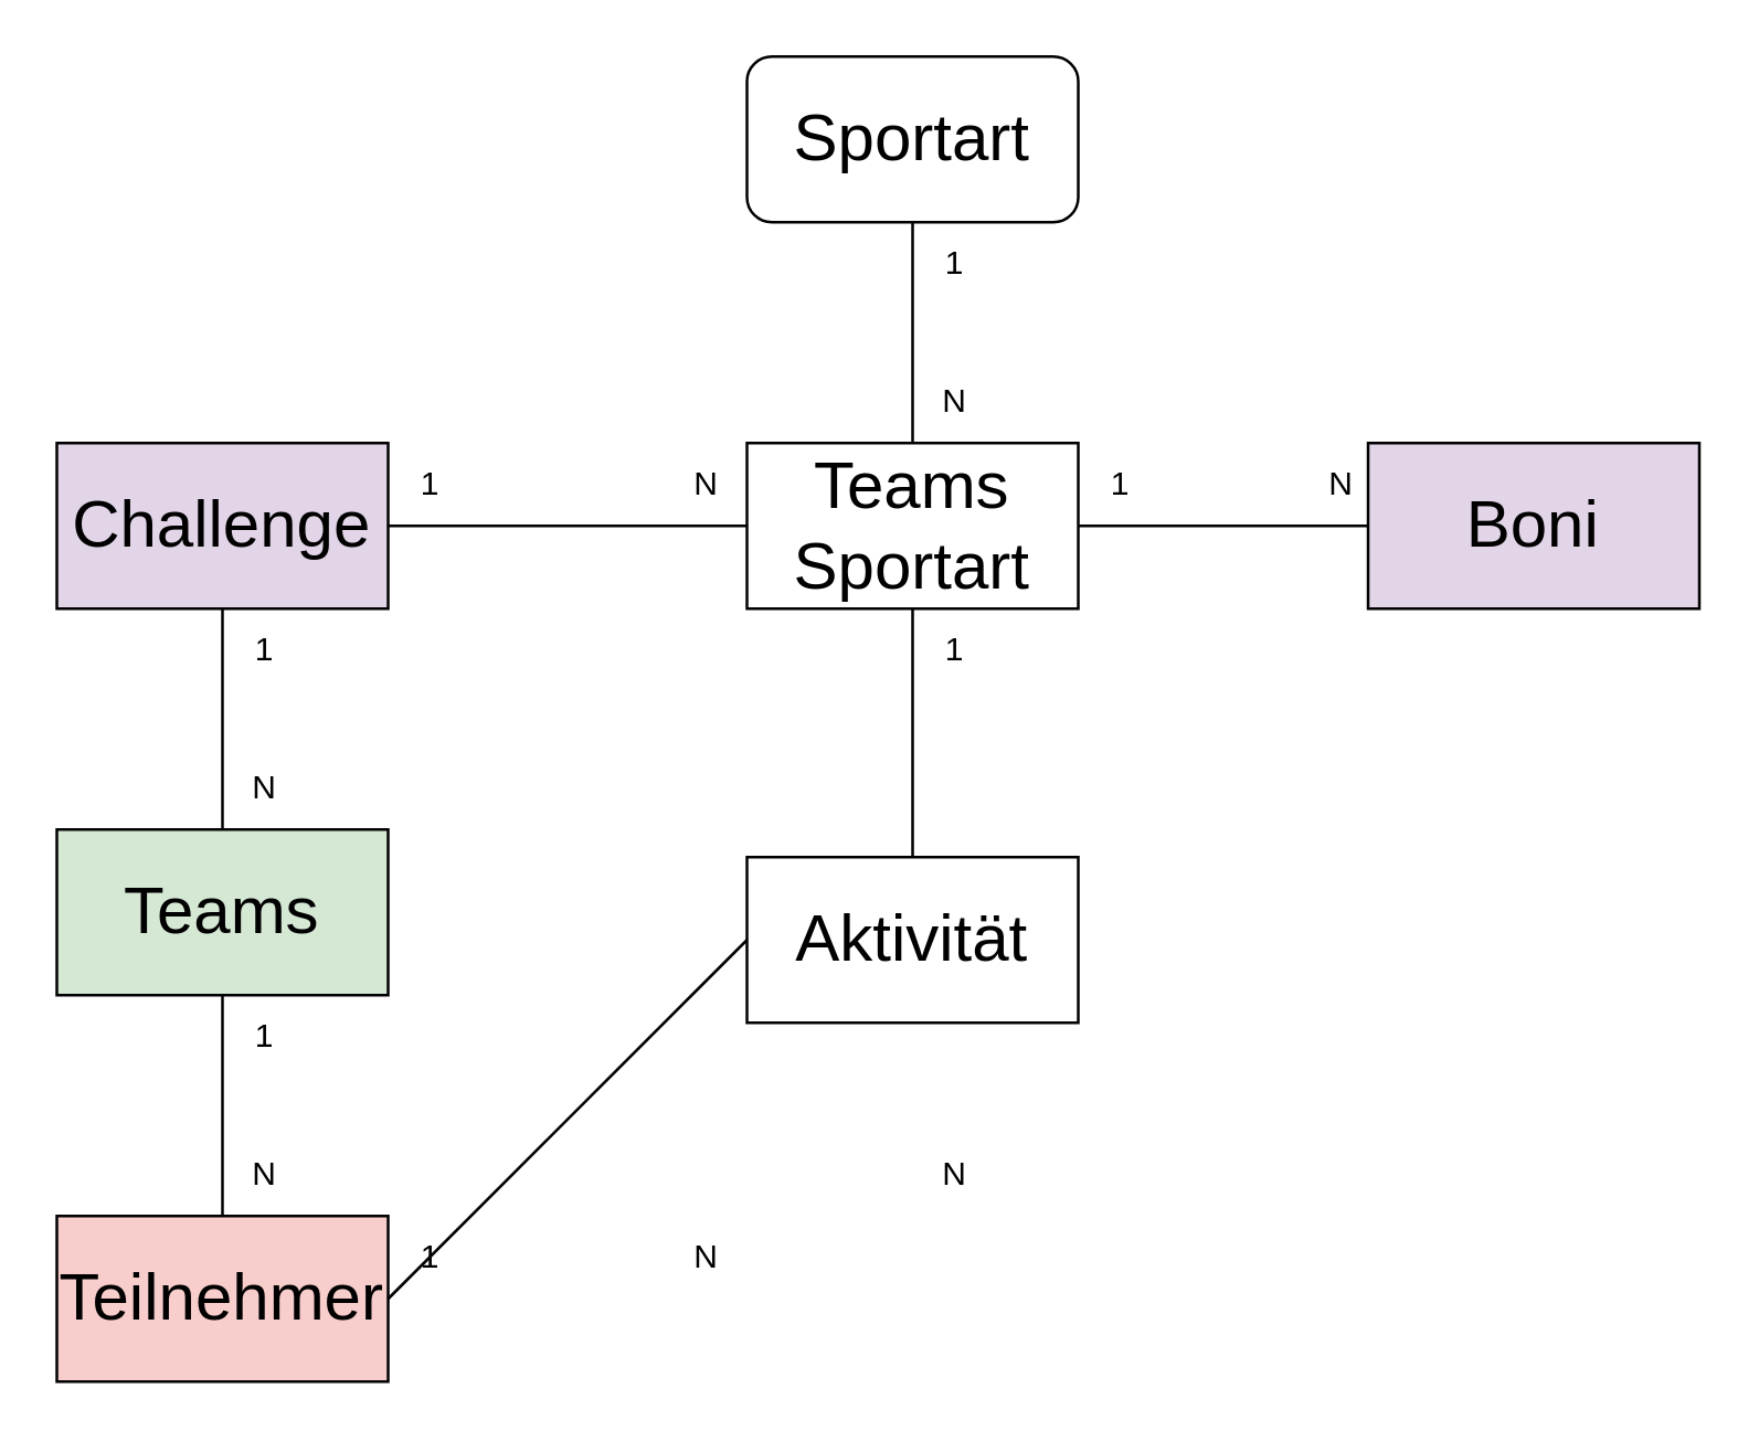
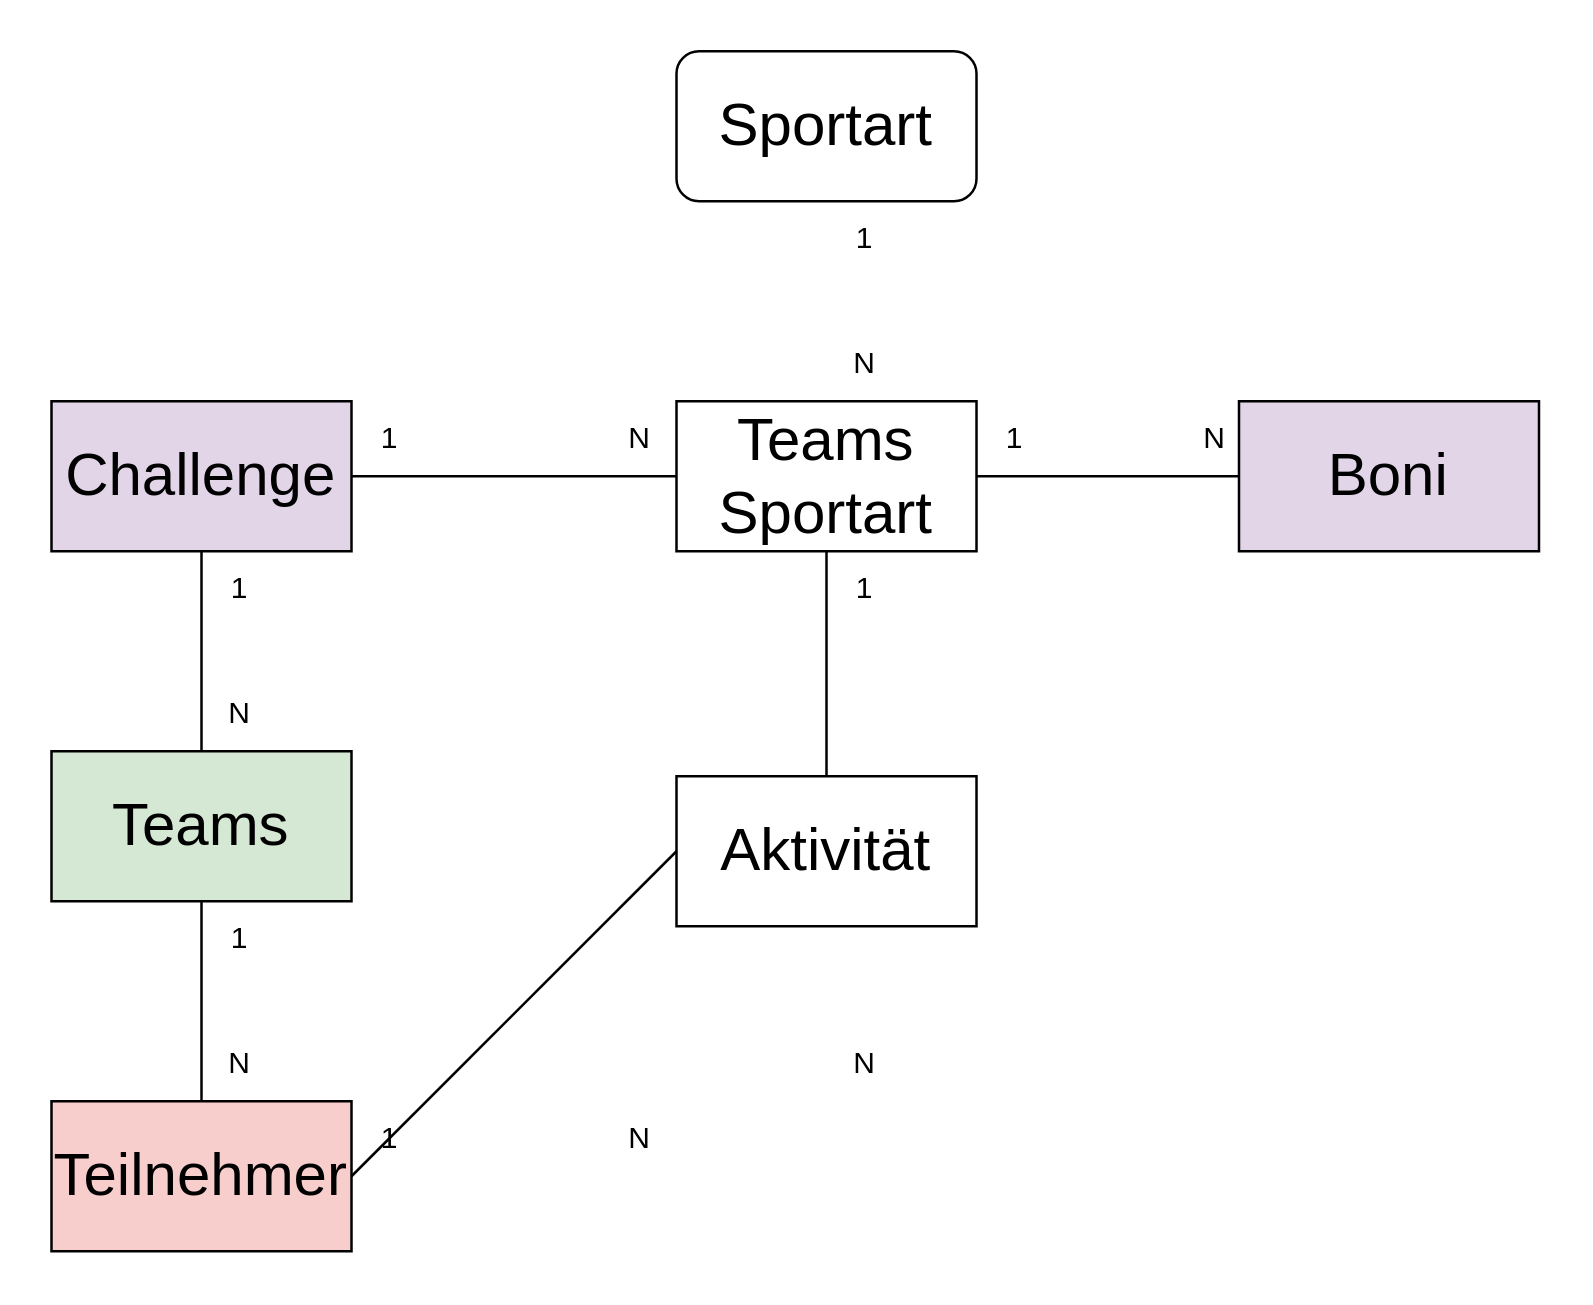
  <mxCell id="0" />
  <mxCell id="1" parent="0" />
  <mxCell id="2" value="&lt;font style=&quot;font-size: 24px;&quot;&gt;Sportart&lt;/font&gt;" style="whiteSpace=wrap;html=1;rounded=1;" parent="1" vertex="1"><mxGeometry x="270" y="20" width="120" height="60" as="geometry" /></mxCell>
  <mxCell id="3" value="N" style="text;html=1;align=center;verticalAlign=middle;resizable=0;points=[];autosize=1;strokeColor=none;fillColor=none;" parent="1" vertex="1"><mxGeometry x="80" y="410" width="30" height="30" as="geometry" /></mxCell>
  <mxCell id="4" value="N" style="text;html=1;align=center;verticalAlign=middle;resizable=0;points=[];autosize=1;strokeColor=none;fillColor=none;" parent="1" vertex="1"><mxGeometry x="80" y="270" width="30" height="30" as="geometry" /></mxCell>
  <mxCell id="5" value="N" style="text;html=1;align=center;verticalAlign=middle;resizable=0;points=[];autosize=1;strokeColor=none;fillColor=none;" parent="1" vertex="1"><mxGeometry x="240" y="160" width="30" height="30" as="geometry" /></mxCell>
  <mxCell id="6" value="N" style="text;html=1;align=center;verticalAlign=middle;resizable=0;points=[];autosize=1;strokeColor=none;fillColor=none;" parent="1" vertex="1"><mxGeometry x="330" y="130" width="30" height="30" as="geometry" /></mxCell>
  <mxCell id="7" value="N" style="text;html=1;align=center;verticalAlign=middle;resizable=0;points=[];autosize=1;strokeColor=none;fillColor=none;" parent="1" vertex="1"><mxGeometry x="470" y="160" width="30" height="30" as="geometry" /></mxCell>
  <mxCell id="8" value="N" style="text;html=1;align=center;verticalAlign=middle;resizable=0;points=[];autosize=1;strokeColor=none;fillColor=none;" parent="1" vertex="1"><mxGeometry x="240" y="440" width="30" height="30" as="geometry" /></mxCell>
  <mxCell id="9" value="N" style="text;html=1;align=center;verticalAlign=middle;resizable=0;points=[];autosize=1;strokeColor=none;fillColor=none;" parent="1" vertex="1"><mxGeometry x="330" y="410" width="30" height="30" as="geometry" /></mxCell>
  <mxCell id="10" value="1" style="text;html=1;align=center;verticalAlign=middle;resizable=0;points=[];autosize=1;strokeColor=none;fillColor=none;" parent="1" vertex="1"><mxGeometry x="330" y="80" width="30" height="30" as="geometry" /></mxCell>
  <mxCell id="11" value="1" style="text;html=1;align=center;verticalAlign=middle;resizable=0;points=[];autosize=1;strokeColor=none;fillColor=none;" parent="1" vertex="1"><mxGeometry x="390" y="160" width="30" height="30" as="geometry" /></mxCell>
  <mxCell id="12" value="1" style="text;html=1;align=center;verticalAlign=middle;resizable=0;points=[];autosize=1;strokeColor=none;fillColor=none;" parent="1" vertex="1"><mxGeometry x="330" y="220" width="30" height="30" as="geometry" /></mxCell>
  <mxCell id="13" value="1" style="text;html=1;align=center;verticalAlign=middle;resizable=0;points=[];autosize=1;strokeColor=none;fillColor=none;" parent="1" vertex="1"><mxGeometry x="140" y="160" width="30" height="30" as="geometry" /></mxCell>
  <mxCell id="14" value="1" style="text;html=1;align=center;verticalAlign=middle;resizable=0;points=[];autosize=1;strokeColor=none;fillColor=none;" parent="1" vertex="1"><mxGeometry x="80" y="220" width="30" height="30" as="geometry" /></mxCell>
  <mxCell id="15" value="1" style="text;html=1;align=center;verticalAlign=middle;resizable=0;points=[];autosize=1;strokeColor=none;fillColor=none;" parent="1" vertex="1"><mxGeometry x="80" y="360" width="30" height="30" as="geometry" /></mxCell>
  <mxCell id="16" value="1" style="text;html=1;align=center;verticalAlign=middle;resizable=0;points=[];autosize=1;strokeColor=none;fillColor=none;" parent="1" vertex="1"><mxGeometry x="140" y="440" width="30" height="30" as="geometry" /></mxCell>
  <mxCell id="17" value="&lt;font style=&quot;font-size: 24px;&quot;&gt;Teams Sportart&lt;/font&gt;" style="whiteSpace=wrap;html=1;" parent="1" vertex="1"><mxGeometry x="270" y="160" width="120" height="60" as="geometry" /></mxCell>
  <mxCell id="18" value="&lt;font style=&quot;font-size: 24px;&quot;&gt;Teams&lt;/font&gt;" style="whiteSpace=wrap;html=1;fillColor=#d5e8d4;" parent="1" vertex="1"><mxGeometry x="20" y="300" width="120" height="60" as="geometry" /></mxCell>
  <mxCell id="19" value="&lt;font style=&quot;font-size: 24px;&quot;&gt;Boni&lt;/font&gt;" style="whiteSpace=wrap;html=1;fillColor=#e1d5e7;" parent="1" vertex="1"><mxGeometry x="495" y="160" width="120" height="60" as="geometry" /></mxCell>
  <mxCell id="20" value="&lt;font style=&quot;font-size: 24px;&quot;&gt;Challenge&lt;/font&gt;" style="whiteSpace=wrap;html=1;fillColor=#e1d5e7;" parent="1" vertex="1"><mxGeometry x="20" y="160" width="120" height="60" as="geometry" /></mxCell>
  <mxCell id="21" value="&lt;font style=&quot;font-size: 24px;&quot;&gt;Aktivität&lt;/font&gt;" style="whiteSpace=wrap;html=1;" parent="1" vertex="1"><mxGeometry x="270" y="310" width="120" height="60" as="geometry" /></mxCell>
  <mxCell id="22" value="&lt;font style=&quot;font-size: 24px;&quot;&gt;Teilnehmer&lt;/font&gt;" style="whiteSpace=wrap;html=1;fillColor=#f8cecc;" parent="1" vertex="1"><mxGeometry x="20" y="440" width="120" height="60" as="geometry" /></mxCell>
  <mxCell id="23" value="" style="endArrow=none;html=1;rounded=0;exitX=0.5;exitY=0;exitDx=0;exitDy=0;" parent="1" source="21" edge="1"><mxGeometry width="50" height="50" relative="1" as="geometry"><mxPoint x="280" y="270" as="sourcePoint" /><mxPoint x="330" y="220" as="targetPoint" /></mxGeometry></mxCell>
  <mxCell id="24" value="" style="endArrow=none;html=1;rounded=0;entryX=0;entryY=0.5;entryDx=0;entryDy=0;" parent="1" target="21" edge="1"><mxGeometry width="50" height="50" relative="1" as="geometry"><mxPoint x="140" y="470" as="sourcePoint" /><mxPoint x="190" y="420" as="targetPoint" /></mxGeometry></mxCell>
  <mxCell id="25" value="" style="endArrow=none;html=1;rounded=0;exitX=0.5;exitY=0;exitDx=0;exitDy=0;" parent="1" source="22" edge="1"><mxGeometry width="50" height="50" relative="1" as="geometry"><mxPoint x="30" y="410" as="sourcePoint" /><mxPoint x="80" y="360" as="targetPoint" /></mxGeometry></mxCell>
  <mxCell id="26" value="" style="endArrow=none;html=1;rounded=0;exitX=0.5;exitY=0;exitDx=0;exitDy=0;" parent="1" source="18" edge="1"><mxGeometry width="50" height="50" relative="1" as="geometry"><mxPoint x="30" y="270" as="sourcePoint" /><mxPoint x="80" y="220" as="targetPoint" /></mxGeometry></mxCell>
  <mxCell id="27" value="" style="endArrow=none;html=1;rounded=0;entryX=0;entryY=0.5;entryDx=0;entryDy=0;" parent="1" target="19" edge="1"><mxGeometry width="50" height="50" relative="1" as="geometry"><mxPoint x="390" y="190" as="sourcePoint" /><mxPoint x="440" y="140" as="targetPoint" /></mxGeometry></mxCell>
  <mxCell id="28" value="" style="endArrow=none;html=1;rounded=0;entryX=0;entryY=0.5;entryDx=0;entryDy=0;" parent="1" target="17" edge="1"><mxGeometry width="50" height="50" relative="1" as="geometry"><mxPoint x="140" y="190" as="sourcePoint" /><mxPoint x="190" y="140" as="targetPoint" /></mxGeometry></mxCell>
- <mxCell id="29" value="" style="endArrow=none;html=1;rounded=0;exitX=0.5;exitY=0;exitDx=0;exitDy=0;entryX=0.5;entryY=1;entryDx=0;entryDy=0;" parent="1" source="17" target="2" edge="1"><mxGeometry width="50" height="50" relative="1" as="geometry"><mxPoint x="284" y="130" as="sourcePoint" /><mxPoint x="334" y="80" as="targetPoint" /><Array as="points"><mxPoint x="330" y="130" /></Array></mxGeometry></mxCell>
